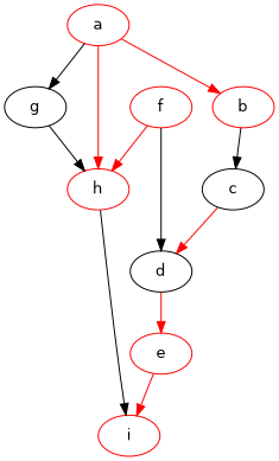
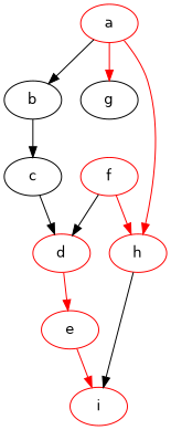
  digraph {
    fontname="DejaVu Sans"
    node [fontname="DejaVu Sans" color=red]
    edge [fontname="DejaVu Sans"]
-   b
+   b [color=""]
    a
    g [color=""]
    h
    c [color=""]
-   d [color=""]
+   d
    f
    e
    i
    b -> c
-   a -> b [color=red]
-   a -> g
+   a -> b
+   a -> g [color=red]
    a -> h [color=red]
-   g -> h
    h -> i [color=black]
-   c -> d [color=red]
+   c -> d
    d -> e [color=red]
    f -> h [color=red]
    f -> d
    e -> i [color=red]
  }
